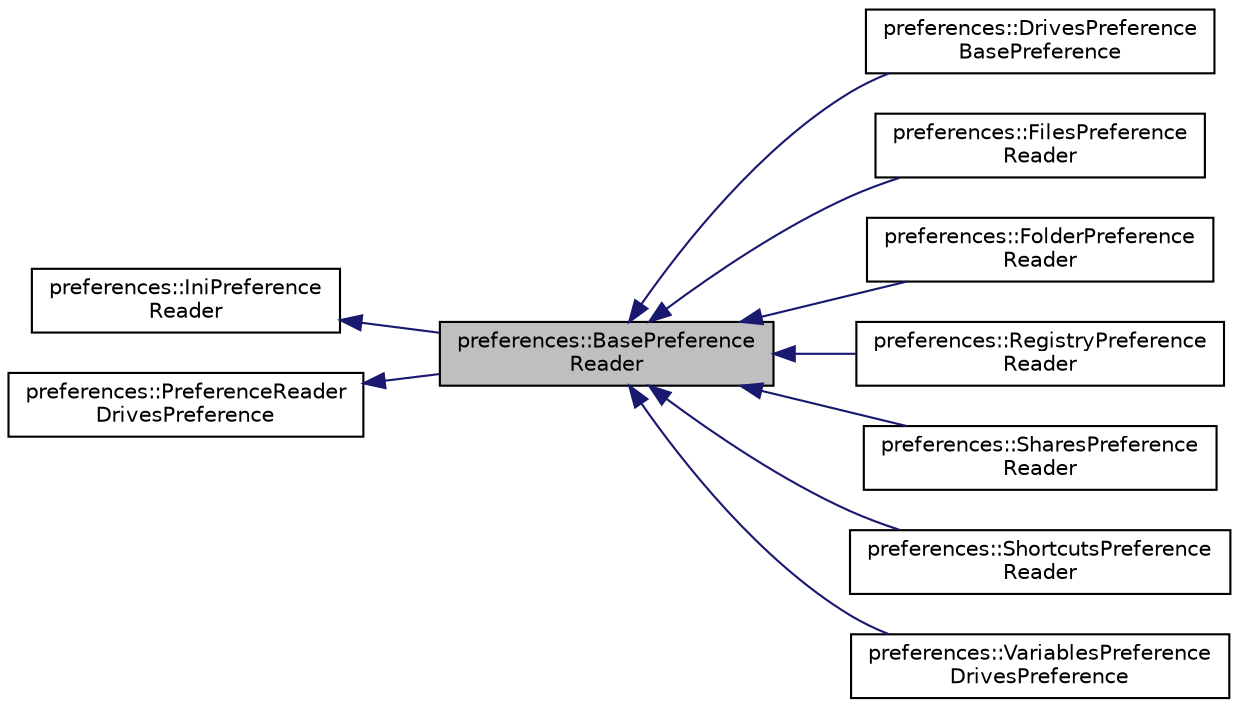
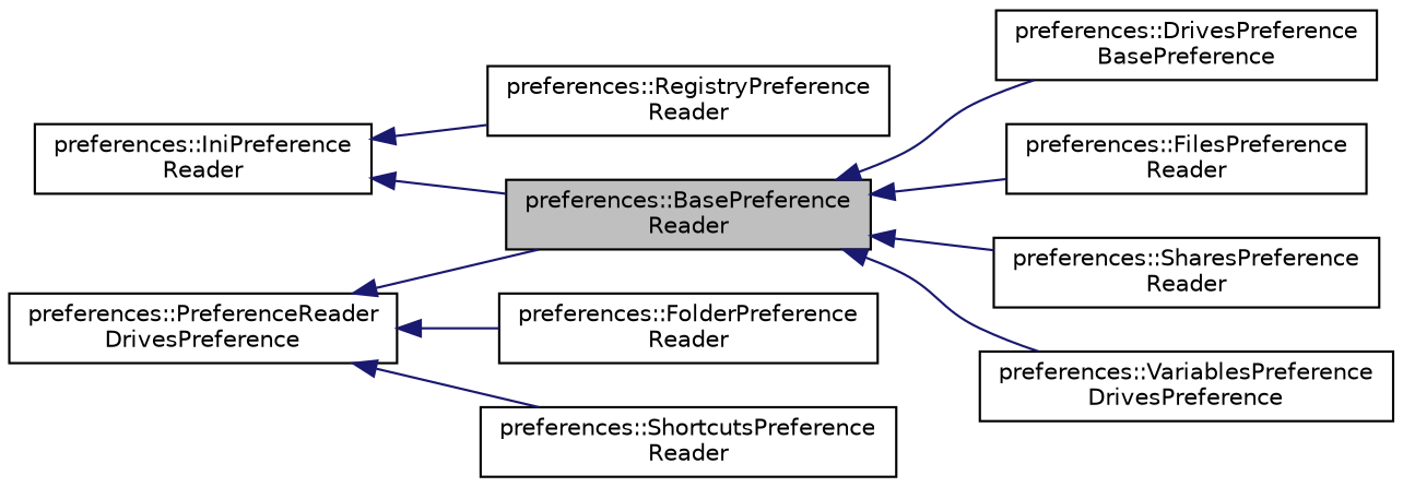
  digraph {
    rankdir=LR
    node [color=black fillcolor=white fontname=Helvetica fontsize=10 shape=record style=filled]
    edge [color=midnightblue dir=back fontname=Helvetica fontsize=10 labelfontname=Helvetica labelfontsize=10 style=solid]
    n1 [fillcolor=grey75 fontcolor=black height=0.2 label="preferences::BasePreference\lReader" width=0.4]
    n2 [height=0.2 label="preferences::DrivesPreference\lBasePreference" width=0.4]
    n3 [height=0.2 label="preferences::FilesPreference\lReader" width=0.4]
    n4 [height=0.2 label="preferences::FolderPreference\lReader" width=0.4]
    n5 [height=0.2 label="preferences::RegistryPreference\lReader" width=0.4]
    n6 [height=0.2 label="preferences::SharesPreference\lReader" width=0.4]
    n7 [height=0.2 label="preferences::ShortcutsPreference\lReader" width=0.4]
    n8 [height=0.2 label="preferences::VariablesPreference\lDrivesPreference" width=0.4]
    n9 [height=0.2 label="preferences::IniPreference\lReader" width=0.4]
    n10 [height=0.2 label="preferences::PreferenceReader\lDrivesPreference" width=0.4]
    n1 -> n2
    n1 -> n3
-   n1 -> n4
-   n1 -> n5
+   n10 -> n4
+   n9 -> n5
    n1 -> n6
-   n1 -> n7
+   n10 -> n7
    n1 -> n8
    n9 -> n1
    n10 -> n1
  }
